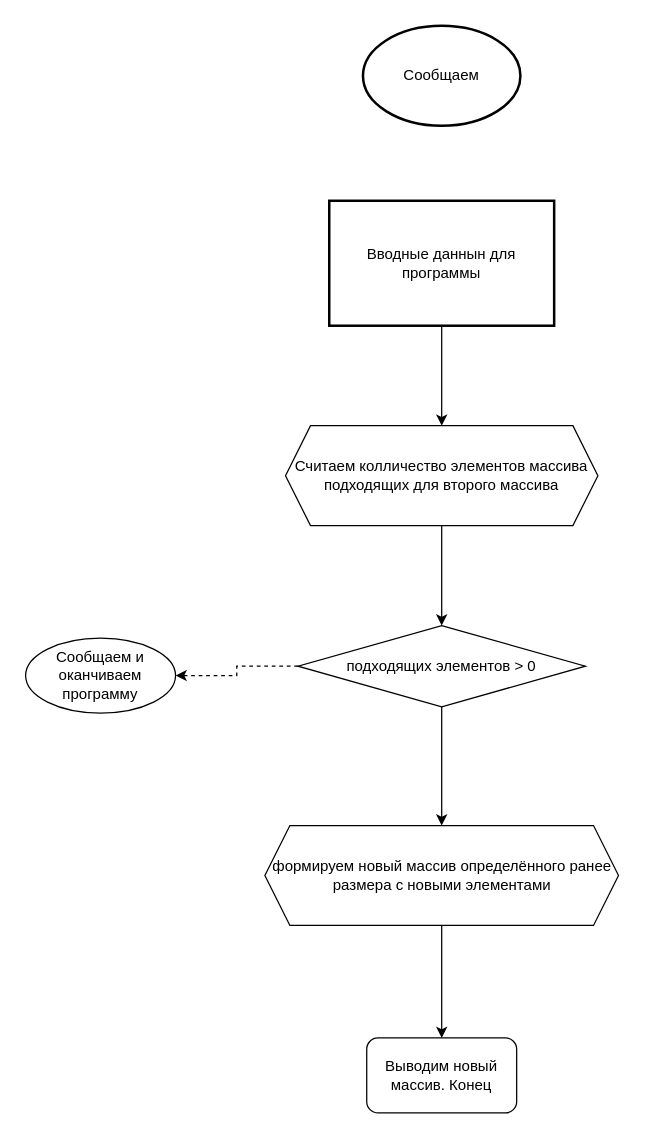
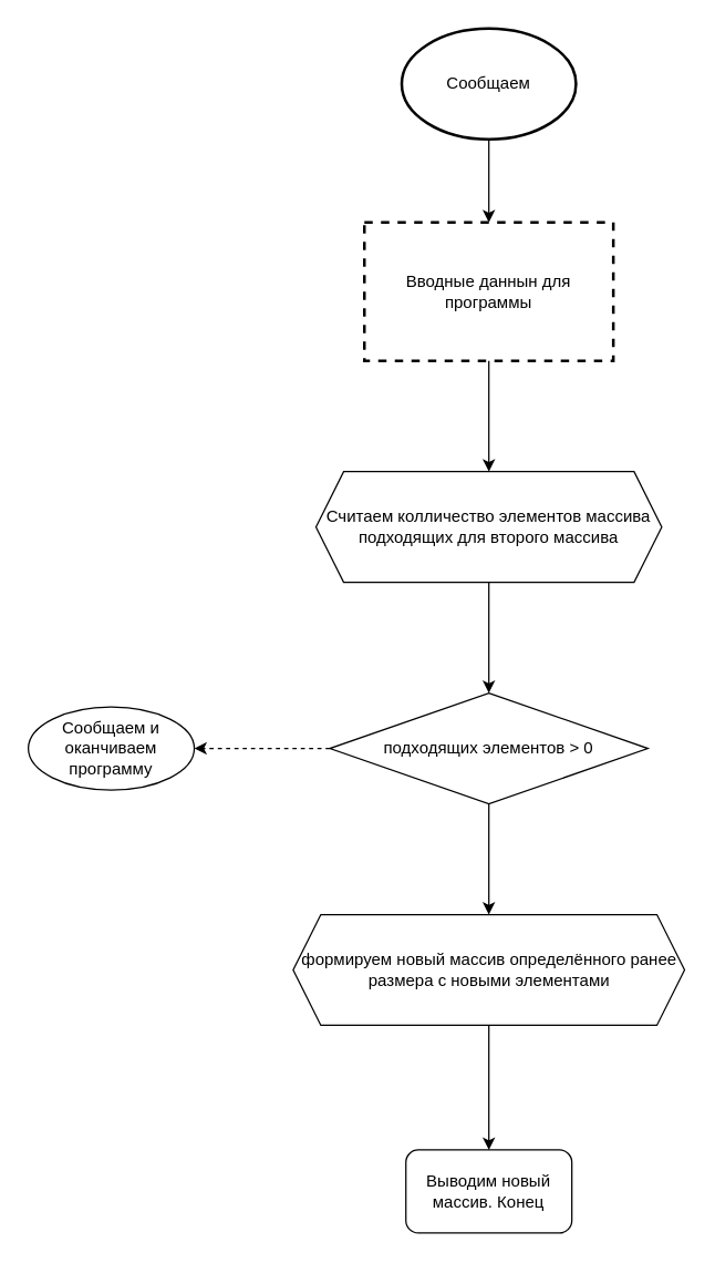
  <mxCell id="0" />
  <mxCell id="1" parent="0" />
+ <mxCell id="2" value="" style="edgeStyle=orthogonalEdgeStyle;rounded=1;orthogonalLoop=1;jettySize=auto;html=1;fontSize=12;" parent="1" source="3" target="4" edge="1"><mxGeometry relative="1" as="geometry" /></mxCell>
  <mxCell id="3" value="Сообщаем" style="strokeWidth=2;html=1;shape=mxgraph.flowchart.start_1;whiteSpace=wrap;fontSize=12;" parent="1" vertex="1"><mxGeometry x="290" y="20" width="126" height="80" as="geometry" /></mxCell>
- <mxCell id="4" value="Вводные даннын для программы" style="whiteSpace=wrap;html=1;strokeWidth=2;fontSize=12;" parent="1" vertex="1"><mxGeometry x="263" y="160" width="180" height="100" as="geometry" /></mxCell>
+ <mxCell id="4" value="Вводные даннын для программы" style="whiteSpace=wrap;html=1;strokeWidth=2;fontSize=12;dashed=1;" parent="1" vertex="1"><mxGeometry x="263" y="160" width="180" height="100" as="geometry" /></mxCell>
  <mxCell id="5" value="" style="edgeStyle=orthogonalEdgeStyle;rounded=1;orthogonalLoop=1;jettySize=auto;html=1;fontSize=12;exitX=0.5;exitY=1;exitDx=0;exitDy=0;entryX=0.5;entryY=0;entryDx=0;entryDy=0;" parent="1" source="4" target="7" edge="1"><mxGeometry relative="1" as="geometry"><mxPoint x="360" y="375" as="sourcePoint" /><mxPoint x="353" y="315" as="targetPoint" /></mxGeometry></mxCell>
  <mxCell id="6" value="" style="edgeStyle=orthogonalEdgeStyle;rounded=0;orthogonalLoop=1;jettySize=auto;html=1;" edge="1" parent="1" source="7" target="10"><mxGeometry relative="1" as="geometry" /></mxCell>
  <mxCell id="7" value="Считаем колличество элементов массива подходящих для второго массива" style="shape=hexagon;perimeter=hexagonPerimeter2;whiteSpace=wrap;html=1;fixedSize=1;" vertex="1" parent="1"><mxGeometry x="228" y="340" width="250" height="80" as="geometry" /></mxCell>
  <mxCell id="8" value="" style="edgeStyle=orthogonalEdgeStyle;rounded=0;orthogonalLoop=1;jettySize=auto;html=1;" edge="1" parent="1" source="10" target="12"><mxGeometry relative="1" as="geometry" /></mxCell>
  <mxCell id="9" value="" style="edgeStyle=orthogonalEdgeStyle;rounded=0;orthogonalLoop=1;jettySize=auto;html=1;dashed=1;" edge="1" parent="1" source="10" target="13"><mxGeometry relative="1" as="geometry" /></mxCell>
- <mxCell id="10" value="подходящих элементов &amp;gt; 0" style="rhombus;whiteSpace=wrap;html=1;" vertex="1" parent="1"><mxGeometry x="238" y="500" width="230" height="65" as="geometry" /></mxCell>
+ <mxCell id="10" value="подходящих элементов &amp;gt; 0" style="rhombus;whiteSpace=wrap;html=1;" vertex="1" parent="1"><mxGeometry x="238" y="500" width="230" height="80" as="geometry" /></mxCell>
  <mxCell id="11" value="" style="edgeStyle=orthogonalEdgeStyle;rounded=0;orthogonalLoop=1;jettySize=auto;html=1;" edge="1" parent="1" source="12" target="14"><mxGeometry relative="1" as="geometry" /></mxCell>
  <mxCell id="12" value="формируем новый массив определённого ранее размера с новыми элементами" style="shape=hexagon;perimeter=hexagonPerimeter2;whiteSpace=wrap;html=1;fixedSize=1;" vertex="1" parent="1"><mxGeometry x="211.5" y="660" width="283" height="80" as="geometry" /></mxCell>
  <mxCell id="13" value="Сообщаем и оканчиваем программу" style="ellipse;whiteSpace=wrap;html=1;" vertex="1" parent="1"><mxGeometry x="20" y="510" width="120" height="60" as="geometry" /></mxCell>
  <mxCell id="14" value="Выводим новый массив. Конец" style="whiteSpace=wrap;html=1;rounded=1;" vertex="1" parent="1"><mxGeometry x="293" y="830" width="120" height="60" as="geometry" /></mxCell>
